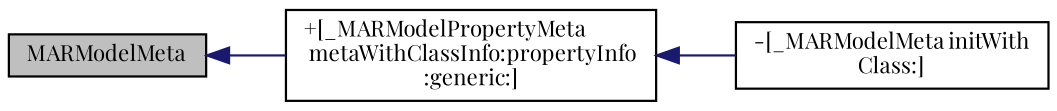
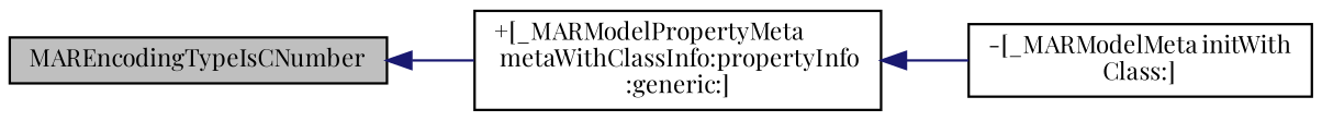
  digraph {
    rankdir=LR
    fontname="Playfair Display"
    node [color=black fillcolor=white fontname="Playfair Display" fontsize=10 shape=record style=filled]
    edge [color=midnightblue dir=back fontname="Playfair Display" fontsize=10 labelfontname=Helvetica labelfontsize=10 style=solid]
-   n1 [fillcolor=grey75 fontcolor=black height=0.2 label=MARModelMeta width=0.4]
+   n1 [fillcolor=grey75 fontcolor=black height=0.2 label=MAREncodingTypeIsCNumber width=0.4]
    n2 [height=0.2 label="+[_MARModelPropertyMeta\l metaWithClassInfo:propertyInfo\l:generic:]" width=0.4]
    n3 [height=0.2 label="-[_MARModelMeta initWith\lClass:]" width=0.4]
    n1 -> n2
    n2 -> n3
  }
